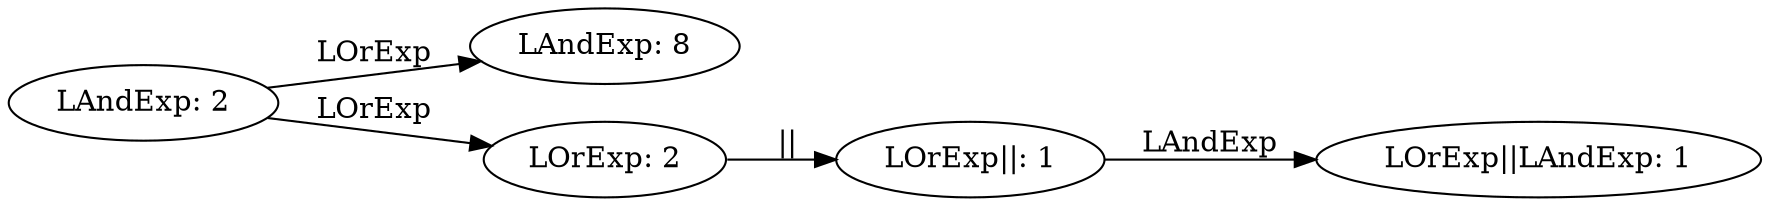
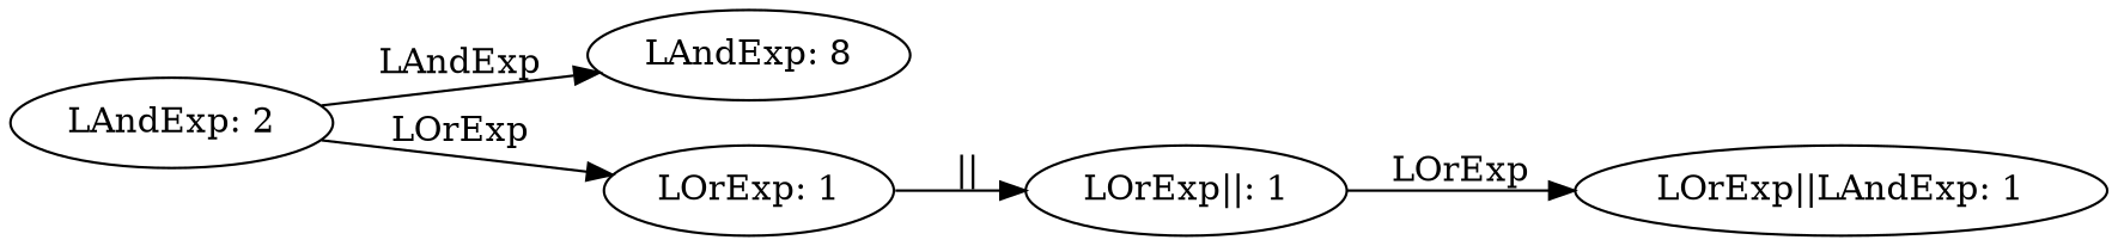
  digraph {
    fontname="DejaVu Serif"
    rankdir=LR
    node [fontname="DejaVu Serif"]
    edge [fontname="DejaVu Serif"]
    n1 [label="LAndExp: 2"]
    n2 [label="LAndExp: 8"]
-   n3 [label="LOrExp: 2"]
+   n3 [label="LOrExp: 1"]
    n4 [label="LOrExp||: 1"]
    n5 [label="LOrExp||LAndExp: 1"]
-   n1 -> n2 [label=LOrExp]
+   n1 -> n2 [label=LAndExp]
    n1 -> n3 [label=LOrExp]
    n3 -> n4 [label="||"]
-   n4 -> n5 [label=LAndExp]
+   n4 -> n5 [label=LOrExp]
  }
